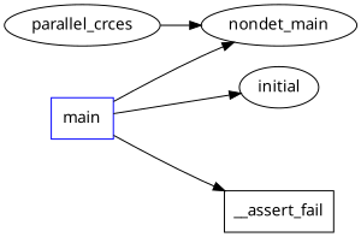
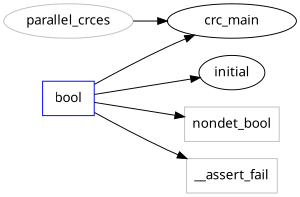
  digraph {
    fontname="Noto Sans"
    rankdir=LR
    node [fontname="Noto Sans"]
    edge [fontname="Noto Sans"]
-   main [color=blue shape=box]
-   crc_main [label=nondet_main]
+   main [color=blue shape=box label=bool]
+   crc_main
    initial
-   __assert_fail [color=black shape=box]
-   parallel_crces
+   nondet_bool [color=grey shape=box]
+   __assert_fail [color=grey shape=box]
+   parallel_crces [color=grey]
    main -> crc_main
    main -> initial
+   main -> nondet_bool
    main -> __assert_fail
    parallel_crces -> crc_main
  }
